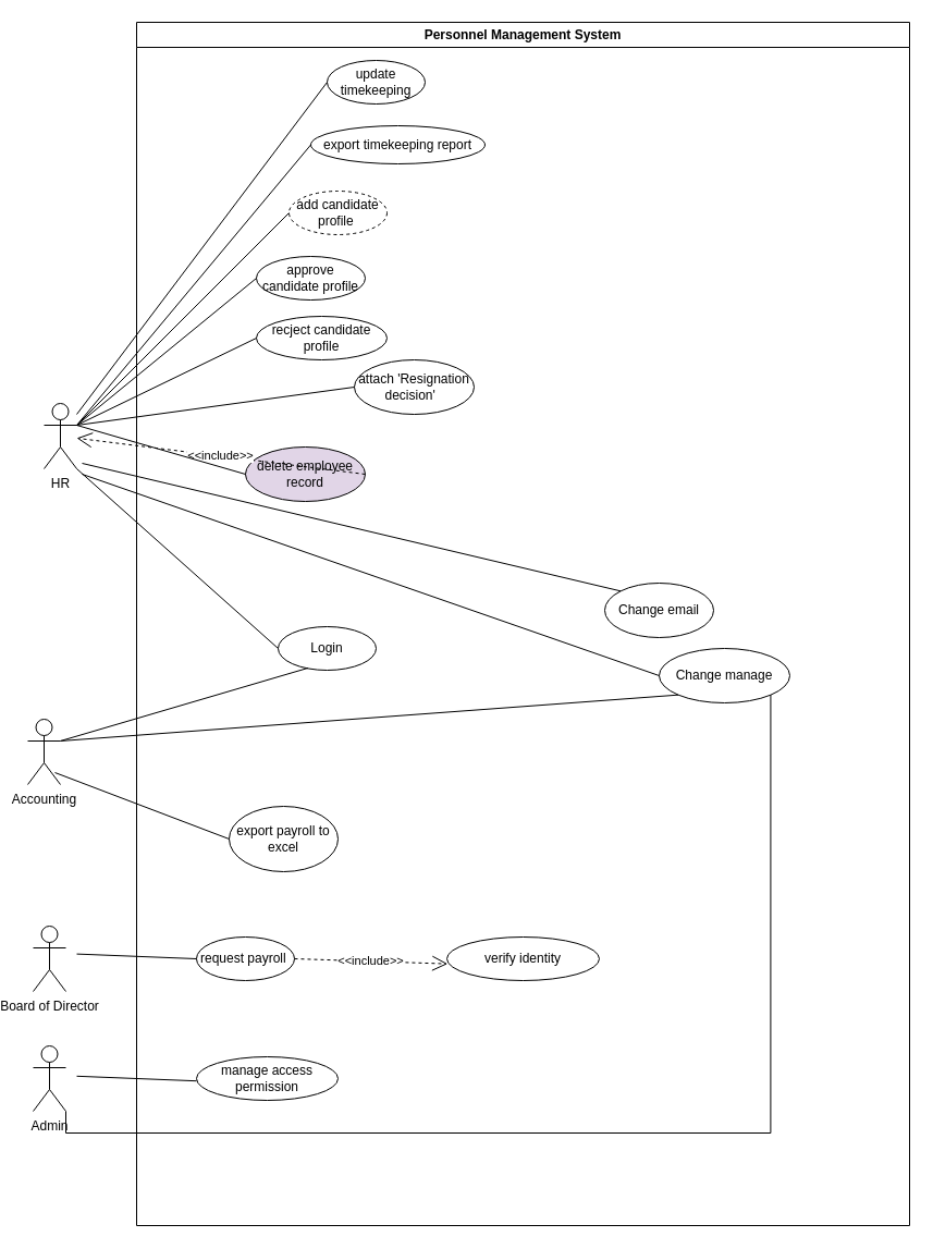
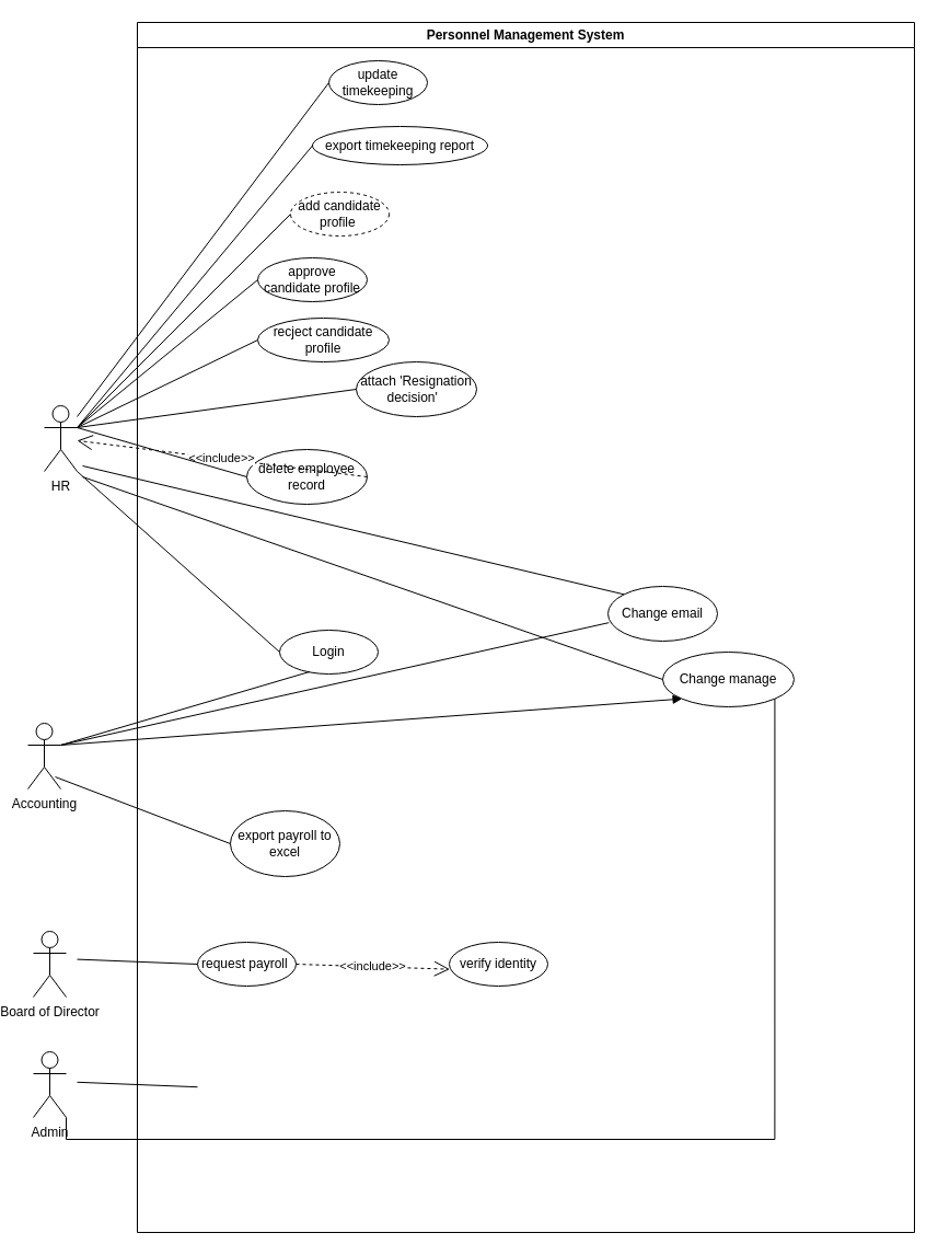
  <mxCell id="0" />
  <mxCell id="1" parent="0" />
  <mxCell id="2" value="HR" style="shape=umlActor;verticalLabelPosition=bottom;verticalAlign=top;html=1;" parent="1" vertex="1"><mxGeometry x="35" y="370" width="30" height="60" as="geometry" /></mxCell>
  <mxCell id="3" value="Accounting" style="shape=umlActor;verticalLabelPosition=bottom;verticalAlign=top;html=1;" parent="1" vertex="1"><mxGeometry x="20" y="660" width="30" height="60" as="geometry" /></mxCell>
  <mxCell id="4" value="Personnel Management System" style="swimlane;whiteSpace=wrap;html=1;startSize=23;" parent="1" vertex="1"><mxGeometry x="120" y="20" width="710" height="1105" as="geometry" /></mxCell>
  <mxCell id="5" value="Login" style="ellipse;whiteSpace=wrap;html=1;" parent="4" vertex="1"><mxGeometry x="130" y="555" width="90" height="40" as="geometry" /></mxCell>
  <mxCell id="6" value="request payroll&amp;nbsp;" style="ellipse;whiteSpace=wrap;html=1;" parent="4" vertex="1"><mxGeometry x="55" y="840" width="90" height="40" as="geometry" /></mxCell>
- <mxCell id="7" value="verify identity" style="ellipse;whiteSpace=wrap;html=1;" parent="4" vertex="1"><mxGeometry x="285" y="840" width="140" height="40" as="geometry" /></mxCell>
+ <mxCell id="7" value="verify identity" style="ellipse;whiteSpace=wrap;html=1;" parent="4" vertex="1"><mxGeometry x="285" y="840" width="90" height="40" as="geometry" /></mxCell>
  <mxCell id="8" value="export payroll to excel" style="ellipse;whiteSpace=wrap;html=1;" parent="4" vertex="1"><mxGeometry x="85" y="720" width="100" height="60" as="geometry" /></mxCell>
  <mxCell id="9" value="update timekeeping" style="ellipse;whiteSpace=wrap;html=1;" parent="4" vertex="1"><mxGeometry x="175" y="35" width="90" height="40" as="geometry" /></mxCell>
  <mxCell id="10" value="approve candidate profile" style="ellipse;whiteSpace=wrap;html=1;" parent="4" vertex="1"><mxGeometry x="110" y="215" width="100" height="40" as="geometry" /></mxCell>
  <mxCell id="11" value="recject candidate profile" style="ellipse;whiteSpace=wrap;html=1;" parent="4" vertex="1"><mxGeometry x="110" y="270" width="120" height="40" as="geometry" /></mxCell>
- <mxCell id="12" value="delete employee record" style="ellipse;whiteSpace=wrap;html=1;fillColor=#e1d5e7;" parent="4" vertex="1"><mxGeometry x="100" y="390" width="110" height="50" as="geometry" /></mxCell>
+ <mxCell id="12" value="delete employee record" style="ellipse;whiteSpace=wrap;html=1;" parent="4" vertex="1"><mxGeometry x="100" y="390" width="110" height="50" as="geometry" /></mxCell>
  <mxCell id="13" value="attach 'Resignation decision'&amp;nbsp;&amp;nbsp;" style="ellipse;whiteSpace=wrap;html=1;" parent="4" vertex="1"><mxGeometry x="200" y="310" width="110" height="50" as="geometry" /></mxCell>
  <mxCell id="14" value="&amp;lt;&amp;lt;include&amp;gt;&amp;gt;" style="endArrow=open;endSize=12;dashed=1;html=1;rounded=0;exitX=1;exitY=0.5;exitDx=0;exitDy=0;" parent="4" source="12" target="2" edge="1"><mxGeometry width="160" relative="1" as="geometry"><mxPoint x="290" y="345" as="sourcePoint" /><mxPoint x="435" y="415" as="targetPoint" /></mxGeometry></mxCell>
  <mxCell id="15" value="&amp;lt;&amp;lt;include&amp;gt;&amp;gt;" style="endArrow=open;endSize=12;dashed=1;html=1;rounded=0;exitX=1;exitY=0.5;exitDx=0;exitDy=0;entryX=0.005;entryY=0.616;entryDx=0;entryDy=0;entryPerimeter=0;" parent="4" source="6" target="7" edge="1"><mxGeometry width="160" relative="1" as="geometry"><mxPoint x="175" y="790" as="sourcePoint" /><mxPoint x="285" y="835" as="targetPoint" /></mxGeometry></mxCell>
  <mxCell id="16" value="Change email" style="ellipse;whiteSpace=wrap;html=1;" parent="4" vertex="1"><mxGeometry x="430" y="515" width="100" height="50" as="geometry" /></mxCell>
  <mxCell id="17" value="export timekeeping report" style="ellipse;whiteSpace=wrap;html=1;" parent="4" vertex="1"><mxGeometry x="160" y="95" width="160" height="35" as="geometry" /></mxCell>
  <mxCell id="18" value="Change manage" style="ellipse;whiteSpace=wrap;html=1;" parent="4" vertex="1"><mxGeometry x="480" y="575" width="120" height="50" as="geometry" /></mxCell>
  <mxCell id="19" value="add candidate profile&amp;nbsp;" style="ellipse;whiteSpace=wrap;html=1;dashed=1;" parent="4" vertex="1"><mxGeometry x="140" y="155" width="90" height="40" as="geometry" /></mxCell>
  <mxCell id="20" value="" style="endArrow=none;html=1;rounded=0;entryX=0;entryY=0.5;entryDx=0;entryDy=0;" parent="4" target="13" edge="1"><mxGeometry width="50" height="50" relative="1" as="geometry"><mxPoint x="-55" y="370" as="sourcePoint" /><mxPoint x="145" y="590" as="targetPoint" /></mxGeometry></mxCell>
- <mxCell id="21" value="manage access permission" style="ellipse;whiteSpace=wrap;html=1;" parent="4" vertex="1"><mxGeometry x="55" y="950" width="130" height="40" as="geometry" /></mxCell>
  <mxCell id="22" value="" style="endArrow=none;html=1;rounded=0;entryX=0;entryY=0.5;entryDx=0;entryDy=0;" parent="4" edge="1"><mxGeometry width="50" height="50" relative="1" as="geometry"><mxPoint x="-55" y="967.8" as="sourcePoint" /><mxPoint x="55" y="972.2" as="targetPoint" /></mxGeometry></mxCell>
  <mxCell id="23" value="Board of Director" style="shape=umlActor;verticalLabelPosition=bottom;verticalAlign=top;html=1;" parent="1" vertex="1"><mxGeometry x="25" y="850" width="30" height="60" as="geometry" /></mxCell>
  <mxCell id="24" value="" style="endArrow=none;html=1;rounded=0;entryX=0;entryY=0.5;entryDx=0;entryDy=0;" parent="1" target="6" edge="1"><mxGeometry width="50" height="50" relative="1" as="geometry"><mxPoint x="65" y="875.6" as="sourcePoint" /><mxPoint x="270" y="812" as="targetPoint" /></mxGeometry></mxCell>
  <mxCell id="25" value="" style="endArrow=none;html=1;rounded=0;entryX=0;entryY=0.5;entryDx=0;entryDy=0;" parent="1" target="9" edge="1"><mxGeometry width="50" height="50" relative="1" as="geometry"><mxPoint x="65" y="380" as="sourcePoint" /><mxPoint x="315" y="150" as="targetPoint" /></mxGeometry></mxCell>
  <mxCell id="26" value="" style="endArrow=none;html=1;rounded=0;entryX=0;entryY=0.5;entryDx=0;entryDy=0;" parent="1" target="17" edge="1"><mxGeometry width="50" height="50" relative="1" as="geometry"><mxPoint x="65" y="390" as="sourcePoint" /><mxPoint x="325" y="160" as="targetPoint" /></mxGeometry></mxCell>
  <mxCell id="27" value="" style="endArrow=none;html=1;rounded=0;entryX=0;entryY=0.5;entryDx=0;entryDy=0;" parent="1" target="10" edge="1"><mxGeometry width="50" height="50" relative="1" as="geometry"><mxPoint x="65" y="390" as="sourcePoint" /><mxPoint x="440" y="290" as="targetPoint" /></mxGeometry></mxCell>
  <mxCell id="28" value="" style="endArrow=none;html=1;rounded=0;entryX=0;entryY=0.5;entryDx=0;entryDy=0;" parent="1" target="11" edge="1"><mxGeometry width="50" height="50" relative="1" as="geometry"><mxPoint x="65" y="390" as="sourcePoint" /><mxPoint x="450" y="300" as="targetPoint" /></mxGeometry></mxCell>
  <mxCell id="29" value="" style="endArrow=none;html=1;rounded=0;entryX=0;entryY=0.5;entryDx=0;entryDy=0;" parent="1" target="12" edge="1"><mxGeometry width="50" height="50" relative="1" as="geometry"><mxPoint x="65" y="390" as="sourcePoint" /><mxPoint x="245" y="485" as="targetPoint" /></mxGeometry></mxCell>
  <mxCell id="30" value="" style="endArrow=none;html=1;rounded=0;entryX=0;entryY=0.5;entryDx=0;entryDy=0;exitX=0.833;exitY=0.817;exitDx=0;exitDy=0;exitPerimeter=0;" parent="1" source="3" target="8" edge="1"><mxGeometry width="50" height="50" relative="1" as="geometry"><mxPoint x="60" y="709" as="sourcePoint" /><mxPoint x="215" y="800" as="targetPoint" /></mxGeometry></mxCell>
  <mxCell id="31" value="" style="endArrow=none;html=1;rounded=0;entryX=0;entryY=0.5;entryDx=0;entryDy=0;" parent="1" target="19" edge="1"><mxGeometry width="50" height="50" relative="1" as="geometry"><mxPoint x="65" y="390" as="sourcePoint" /><mxPoint x="245" y="258" as="targetPoint" /></mxGeometry></mxCell>
  <mxCell id="32" value="Admin" style="shape=umlActor;verticalLabelPosition=bottom;verticalAlign=top;html=1;" parent="1" vertex="1"><mxGeometry x="25" y="960" width="30" height="60" as="geometry" /></mxCell>
  <mxCell id="33" value="" style="endArrow=none;html=1;rounded=0;exitX=1;exitY=1;exitDx=0;exitDy=0;exitPerimeter=0;entryX=0;entryY=0.5;entryDx=0;entryDy=0;" edge="1" parent="1" source="2" target="5"><mxGeometry width="50" height="50" relative="1" as="geometry"><mxPoint x="540" y="585" as="sourcePoint" /><mxPoint x="590" y="535" as="targetPoint" /></mxGeometry></mxCell>
  <mxCell id="34" value="" style="endArrow=none;html=1;rounded=0;exitX=1;exitY=0.333;exitDx=0;exitDy=0;exitPerimeter=0;entryX=0.307;entryY=0.948;entryDx=0;entryDy=0;entryPerimeter=0;" edge="1" parent="1" source="3" target="5"><mxGeometry width="50" height="50" relative="1" as="geometry"><mxPoint x="75" y="440" as="sourcePoint" /><mxPoint x="400" y="585" as="targetPoint" /></mxGeometry></mxCell>
  <mxCell id="35" value="" style="endArrow=none;html=1;rounded=0;entryX=0;entryY=0;entryDx=0;entryDy=0;" edge="1" parent="1" target="16"><mxGeometry width="50" height="50" relative="1" as="geometry"><mxPoint x="70" y="425" as="sourcePoint" /><mxPoint x="400" y="585" as="targetPoint" /></mxGeometry></mxCell>
  <mxCell id="36" value="" style="endArrow=none;html=1;rounded=0;exitX=0;exitY=0.5;exitDx=0;exitDy=0;" edge="1" parent="1" source="18"><mxGeometry width="50" height="50" relative="1" as="geometry"><mxPoint x="85" y="450" as="sourcePoint" /><mxPoint x="70" y="435" as="targetPoint" /></mxGeometry></mxCell>
- <mxCell id="38" value="" style="endArrow=none;html=1;rounded=0;entryX=0;entryY=1;entryDx=0;entryDy=0;exitX=1;exitY=0.333;exitDx=0;exitDy=0;exitPerimeter=0;" edge="1" parent="1" source="3" target="18"><mxGeometry width="50" height="50" relative="1" as="geometry"><mxPoint x="90" y="445" as="sourcePoint" /><mxPoint x="585" y="562" as="targetPoint" /></mxGeometry></mxCell>
+ <mxCell id="37" value="" style="endArrow=none;html=1;rounded=0;entryX=0.008;entryY=0.663;entryDx=0;entryDy=0;exitX=1;exitY=0.333;exitDx=0;exitDy=0;exitPerimeter=0;entryPerimeter=0;" edge="1" parent="1" source="3" target="16"><mxGeometry width="50" height="50" relative="1" as="geometry"><mxPoint x="80" y="435" as="sourcePoint" /><mxPoint x="575" y="552" as="targetPoint" /></mxGeometry></mxCell>
+ <mxCell id="38" value="" style="endArrow=block;html=1;rounded=0;entryX=0;entryY=1;entryDx=0;entryDy=0;exitX=1;exitY=0.333;exitDx=0;exitDy=0;exitPerimeter=0;" edge="1" parent="1" source="3" target="18"><mxGeometry width="50" height="50" relative="1" as="geometry"><mxPoint x="90" y="445" as="sourcePoint" /><mxPoint x="585" y="562" as="targetPoint" /></mxGeometry></mxCell>
  <mxCell id="39" style="edgeStyle=orthogonalEdgeStyle;rounded=0;orthogonalLoop=1;jettySize=auto;html=1;exitX=1;exitY=1;exitDx=0;exitDy=0;entryX=1;entryY=1;entryDx=0;entryDy=0;entryPerimeter=0;endArrow=none;endFill=0;" edge="1" parent="1" source="18" target="32"><mxGeometry relative="1" as="geometry"><Array as="points"><mxPoint x="703" y="1040" /><mxPoint x="55" y="1040" /></Array></mxGeometry></mxCell>
